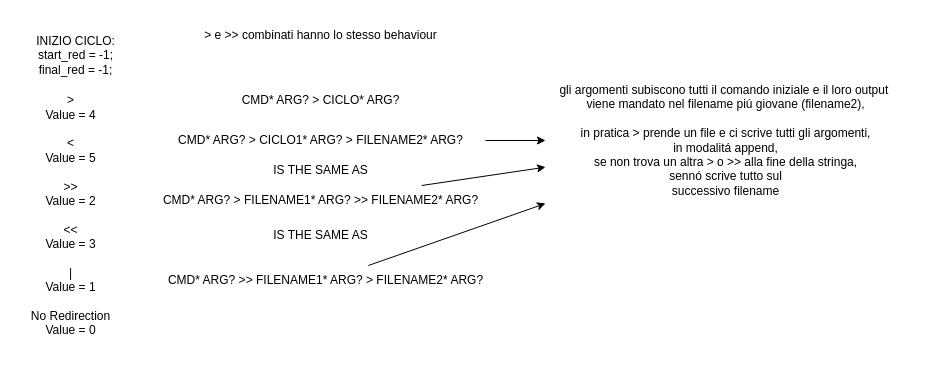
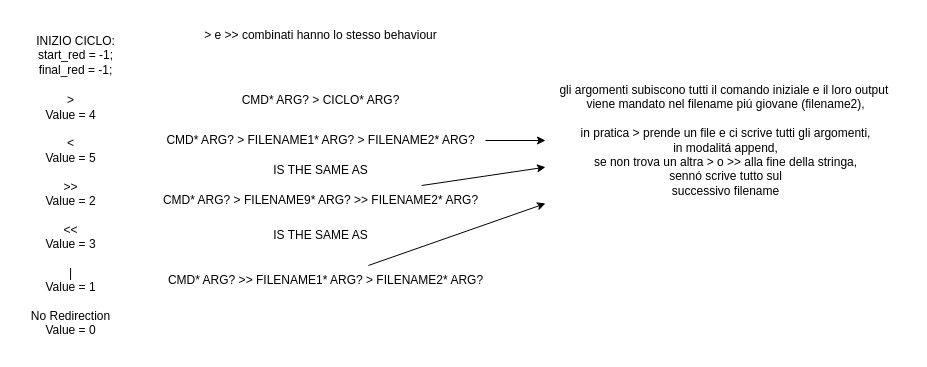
  <mxCell id="0" />
  <mxCell id="1" parent="0" />
  <mxCell id="2" value="INIZIO CICLO:&lt;br&gt;start_red = -1;&lt;br&gt;final_red = -1;&lt;br&gt;" style="text;html=1;align=center;verticalAlign=middle;resizable=0;points=[];autosize=1;strokeColor=none;fillColor=none;rotation=0;" vertex="1" parent="1"><mxGeometry x="25" y="25" width="100" height="60" as="geometry" /></mxCell>
  <mxCell id="3" value="&amp;gt;&lt;br&gt;Value = 4&lt;br&gt;&lt;br&gt;&amp;lt;&lt;br&gt;Value = 5&lt;br&gt;&lt;br&gt;&amp;gt;&amp;gt;&lt;br&gt;Value = 2&lt;br&gt;&lt;br&gt;&amp;lt;&amp;lt;&lt;br&gt;Value = 3&lt;br&gt;&lt;br&gt;|&lt;br&gt;Value = 1&lt;br&gt;&lt;br&gt;No Redirection&lt;br&gt;Value = 0" style="text;html=1;align=center;verticalAlign=middle;resizable=0;points=[];autosize=1;strokeColor=none;fillColor=none;" vertex="1" parent="1"><mxGeometry x="20" y="85" width="100" height="260" as="geometry" /></mxCell>
  <mxCell id="4" value="&amp;gt; e &amp;gt;&amp;gt; combinati hanno lo stesso behaviour" style="text;html=1;align=center;verticalAlign=middle;resizable=0;points=[];autosize=1;strokeColor=none;fillColor=none;" vertex="1" parent="1"><mxGeometry x="190" y="20" width="260" height="30" as="geometry" /></mxCell>
  <mxCell id="5" value="CMD* ARG? &amp;gt; CICLO* ARG?" style="text;html=1;align=center;verticalAlign=middle;resizable=0;points=[];autosize=1;strokeColor=none;fillColor=none;" vertex="1" parent="1"><mxGeometry x="220" y="85" width="200" height="30" as="geometry" /></mxCell>
  <mxCell id="6" value="" style="edgeStyle=none;html=1;" edge="1" parent="1" source="7" target="8"><mxGeometry relative="1" as="geometry" /></mxCell>
- <mxCell id="7" value="CMD* ARG? &amp;gt; CICLO1* ARG? &amp;gt; FILENAME2* ARG?" style="text;html=1;align=center;verticalAlign=middle;resizable=0;points=[];autosize=1;strokeColor=none;fillColor=none;" vertex="1" parent="1"><mxGeometry x="155" y="125" width="330" height="30" as="geometry" /></mxCell>
+ <mxCell id="7" value="CMD* ARG? &amp;gt; FILENAME1* ARG? &amp;gt; FILENAME2* ARG?" style="text;html=1;align=center;verticalAlign=middle;resizable=0;points=[];autosize=1;strokeColor=none;fillColor=none;" vertex="1" parent="1"><mxGeometry x="155" y="125" width="330" height="30" as="geometry" /></mxCell>
  <mxCell id="8" value="gli argomenti subiscono tutti il comando iniziale e il loro output&amp;nbsp;&lt;br&gt;viene mandato nel filename piú giovane (filename2),&lt;br&gt;&lt;br&gt;in pratica &amp;gt; prende un file e ci scrive tutti gli argomenti, &lt;br&gt;in modalitá append, &lt;br&gt;se&amp;nbsp;non trova un altra &amp;gt; o &amp;gt;&amp;gt; alla fine della stringa, &lt;br&gt;sennó scrive tutto sul&lt;br&gt;successivo filename" style="text;html=1;align=center;verticalAlign=middle;resizable=0;points=[];autosize=1;strokeColor=none;fillColor=none;" vertex="1" parent="1"><mxGeometry x="545" y="75" width="360" height="130" as="geometry" /></mxCell>
  <mxCell id="9" value="IS THE SAME AS" style="text;html=1;align=center;verticalAlign=middle;resizable=0;points=[];autosize=1;strokeColor=none;fillColor=none;" vertex="1" parent="1"><mxGeometry x="260" y="155" width="120" height="30" as="geometry" /></mxCell>
  <mxCell id="10" value="" style="edgeStyle=none;html=1;" edge="1" parent="1" source="11" target="8"><mxGeometry relative="1" as="geometry" /></mxCell>
- <mxCell id="11" value="CMD* ARG? &amp;gt; FILENAME1* ARG? &amp;gt;&amp;gt; FILENAME2* ARG?" style="text;html=1;align=center;verticalAlign=middle;resizable=0;points=[];autosize=1;strokeColor=none;fillColor=none;" vertex="1" parent="1"><mxGeometry x="150" y="185" width="340" height="30" as="geometry" /></mxCell>
+ <mxCell id="11" value="CMD* ARG? &amp;gt; FILENAME9* ARG? &amp;gt;&amp;gt; FILENAME2* ARG?" style="text;html=1;align=center;verticalAlign=middle;resizable=0;points=[];autosize=1;strokeColor=none;fillColor=none;" vertex="1" parent="1"><mxGeometry x="150" y="185" width="340" height="30" as="geometry" /></mxCell>
  <mxCell id="12" value="IS THE SAME AS" style="text;html=1;align=center;verticalAlign=middle;resizable=0;points=[];autosize=1;strokeColor=none;fillColor=none;" vertex="1" parent="1"><mxGeometry x="260" y="220" width="120" height="30" as="geometry" /></mxCell>
  <mxCell id="13" value="" style="edgeStyle=none;html=1;" edge="1" parent="1" source="14" target="8"><mxGeometry relative="1" as="geometry"><mxPoint x="575" y="265" as="targetPoint" /></mxGeometry></mxCell>
  <mxCell id="14" value="CMD* ARG? &amp;gt;&amp;gt; FILENAME1* ARG? &amp;gt; FILENAME2* ARG?" style="text;html=1;align=center;verticalAlign=middle;resizable=0;points=[];autosize=1;strokeColor=none;fillColor=none;" vertex="1" parent="1"><mxGeometry x="155" y="265" width="340" height="30" as="geometry" /></mxCell>
